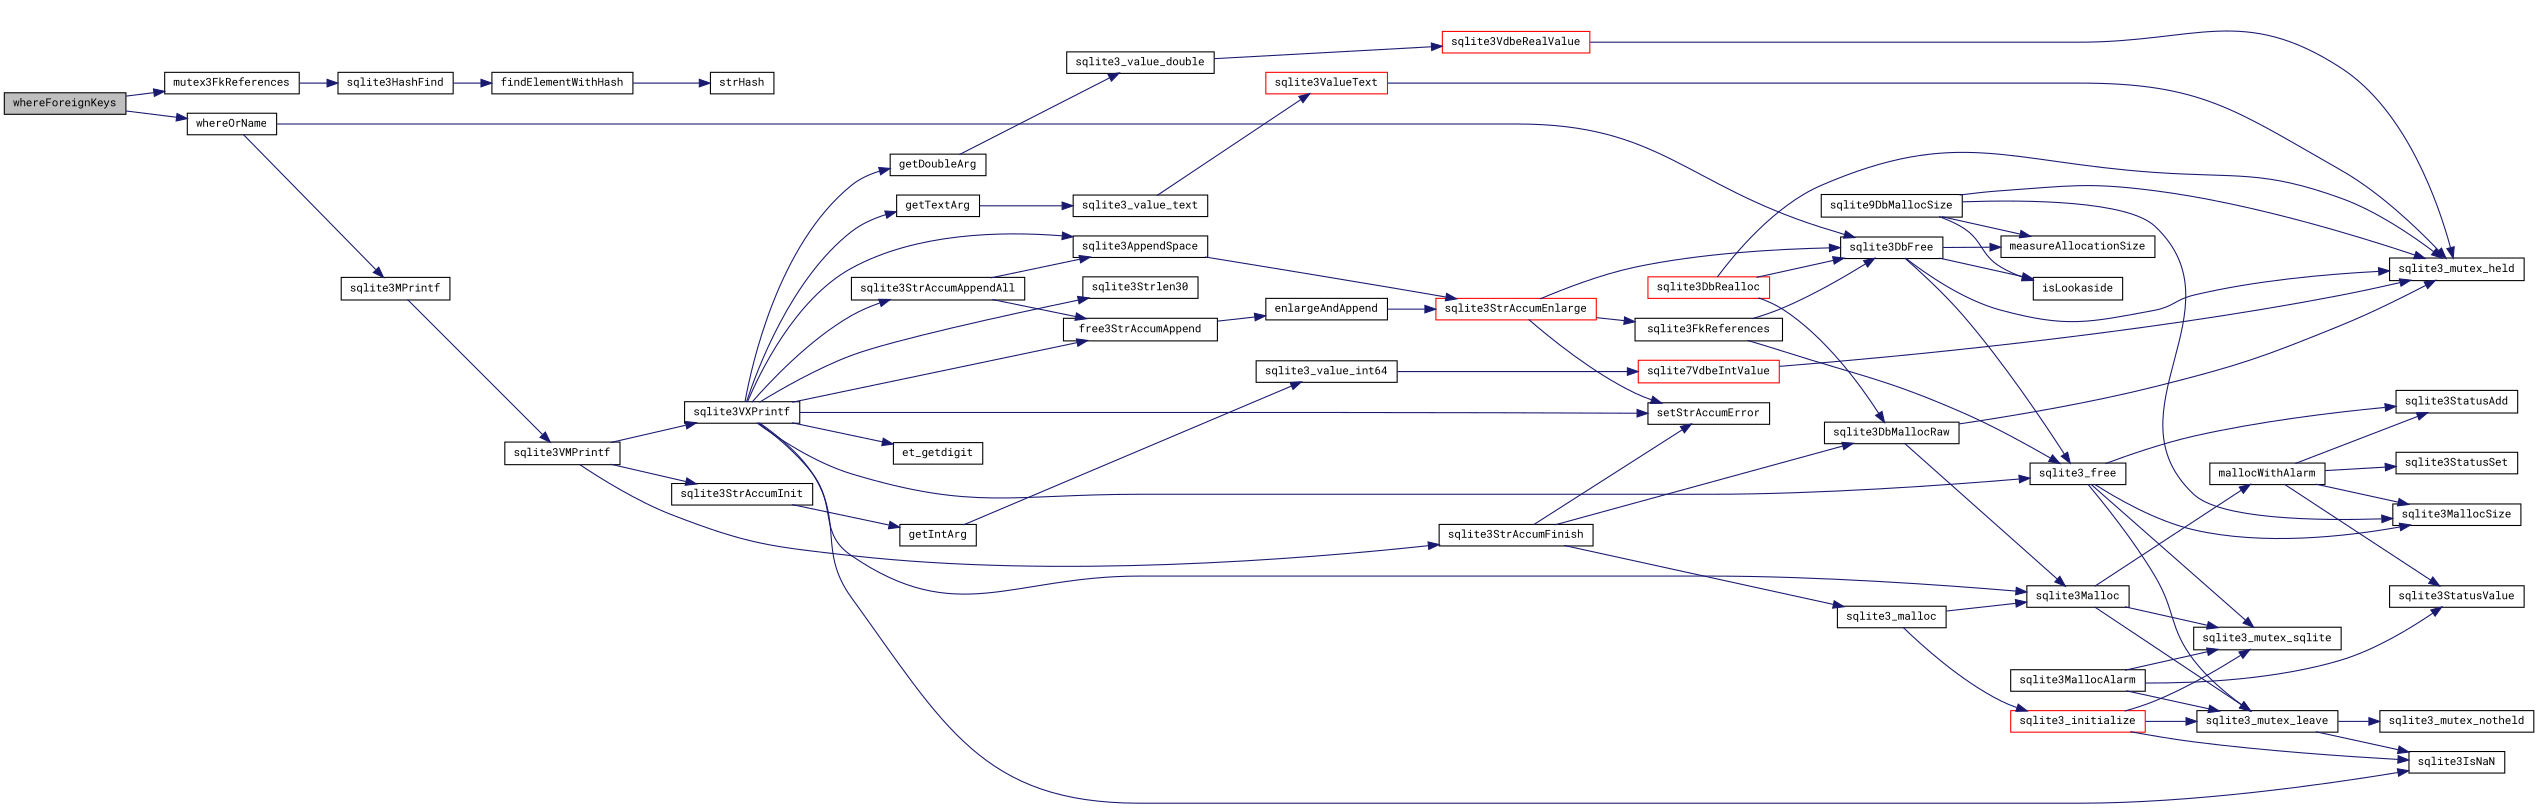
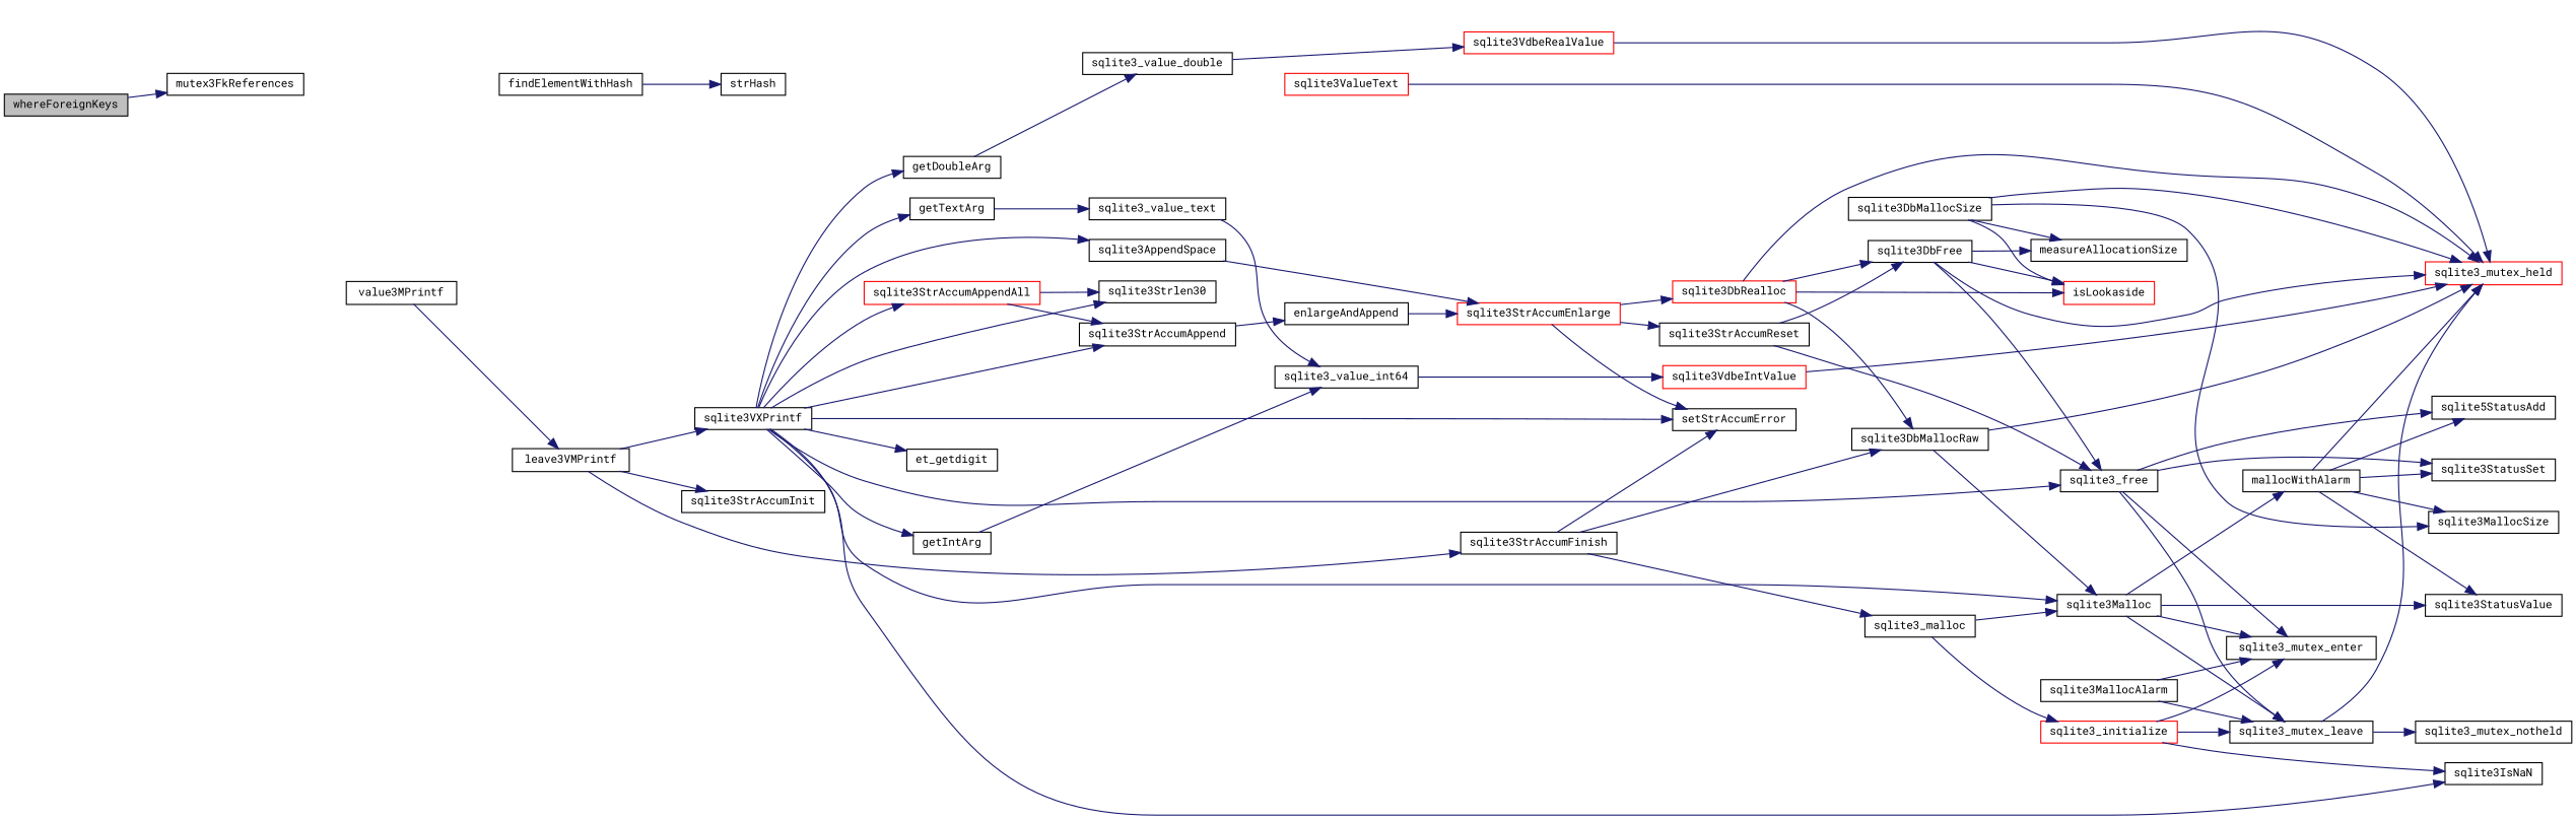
  digraph {
    fontname="Roboto Mono"
    rankdir=LR
    node [color=black fillcolor=white fontname="Roboto Mono" fontsize=10 shape=record style=filled]
    edge [color=midnightblue fontname="Roboto Mono" fontsize=10 labelfontname=FreeSans labelfontsize=10 style=solid]
    n1 [fillcolor=grey75 fontcolor=black height=0.2 label=whereForeignKeys width=0.4]
    n2 [height=0.2 label=mutex3FkReferences width=0.4]
-   n3 [height=0.2 label=whereOrName width=0.4]
-   n4 [height=0.2 label=sqlite3HashFind width=0.4]
-   n5 [height=0.2 label=sqlite3MPrintf width=0.4]
+   n5 [height=0.2 label=value3MPrintf width=0.4]
    n6 [height=0.2 label=sqlite3DbFree width=0.4]
    n7 [height=0.2 label=findElementWithHash width=0.4]
    n8 [height=0.2 label=strHash width=0.4]
-   n9 [height=0.2 label=sqlite3VMPrintf width=0.4]
+   n9 [height=0.2 label=leave3VMPrintf width=0.4]
    n10 [height=0.2 label=sqlite3_free width=0.4]
-   n11 [height=0.2 label=sqlite3_mutex_held width=0.4]
+   n11 [color=red height=0.2 label=sqlite3_mutex_held width=0.4]
    n12 [height=0.2 label=measureAllocationSize width=0.4]
-   n13 [height=0.2 label=isLookaside width=0.4]
+   n13 [color=red height=0.2 label=isLookaside width=0.4]
    n14 [height=0.2 label=sqlite3StrAccumInit width=0.4]
    n15 [height=0.2 label=sqlite3VXPrintf width=0.4]
    n16 [height=0.2 label=sqlite3StrAccumFinish width=0.4]
-   n17 [height=0.2 label=free3StrAccumAppend width=0.4]
+   n17 [height=0.2 label=sqlite3StrAccumAppend width=0.4]
    n18 [height=0.2 label=setStrAccumError width=0.4]
    n19 [height=0.2 label=sqlite3Malloc width=0.4]
    n20 [height=0.2 label=getIntArg width=0.4]
    n21 [height=0.2 label=getDoubleArg width=0.4]
    n22 [height=0.2 label=sqlite3IsNaN width=0.4]
    n23 [height=0.2 label=sqlite3Strlen30 width=0.4]
    n24 [height=0.2 label=et_getdigit width=0.4]
    n25 [height=0.2 label=getTextArg width=0.4]
-   n26 [height=0.2 label=sqlite3StrAccumAppendAll width=0.4]
+   n26 [color=red height=0.2 label=sqlite3StrAccumAppendAll width=0.4]
    n27 [height=0.2 label=sqlite3AppendSpace width=0.4]
    n28 [height=0.2 label=sqlite3DbMallocRaw width=0.4]
    n29 [height=0.2 label=sqlite3_malloc width=0.4]
    n30 [height=0.2 label=enlargeAndAppend width=0.4]
    n31 [height=0.2 label=sqlite3MallocSize width=0.4]
-   n32 [height=0.2 label=sqlite3_mutex_sqlite width=0.4]
-   n33 [height=0.2 label=sqlite3StatusAdd width=0.4]
+   n32 [height=0.2 label=sqlite3_mutex_enter width=0.4]
+   n33 [height=0.2 label=sqlite5StatusAdd width=0.4]
    n34 [height=0.2 label=sqlite3_mutex_leave width=0.4]
    n35 [height=0.2 label=mallocWithAlarm width=0.4]
    n36 [height=0.2 label=sqlite3_value_int64 width=0.4]
    n37 [height=0.2 label=sqlite3_value_double width=0.4]
    n38 [height=0.2 label=sqlite3_value_text width=0.4]
    n39 [color=red height=0.2 label=sqlite3StrAccumEnlarge width=0.4]
-   n40 [height=0.2 label=sqlite3FkReferences width=0.4]
+   n40 [height=0.2 label=sqlite3StrAccumReset width=0.4]
    n41 [color=red height=0.2 label=sqlite3DbRealloc width=0.4]
-   n42 [height=0.2 label=sqlite9DbMallocSize width=0.4]
+   n42 [height=0.2 label=sqlite3DbMallocSize width=0.4]
    n43 [height=0.2 label=sqlite3_mutex_notheld width=0.4]
    n44 [height=0.2 label=sqlite3StatusSet width=0.4]
    n45 [height=0.2 label=sqlite3StatusValue width=0.4]
    n46 [height=0.2 label=sqlite3MallocAlarm width=0.4]
-   n47 [color=red height=0.2 label=sqlite7VdbeIntValue width=0.4]
+   n47 [color=red height=0.2 label=sqlite3VdbeIntValue width=0.4]
    n48 [color=red height=0.2 label=sqlite3VdbeRealValue width=0.4]
    n49 [color=red height=0.2 label=sqlite3ValueText width=0.4]
    n50 [color=red height=0.2 label=sqlite3_initialize width=0.4]
    n1 -> n2
-   n1 -> n3
-   n2 -> n4
-   n3 -> n5
-   n3 -> n6
-   n4 -> n7
    n5 -> n9
    n6 -> n10
    n6 -> n11
    n6 -> n12
    n6 -> n13
    n7 -> n8
    n9 -> n14
    n9 -> n15
    n9 -> n16
-   n10 -> n31
+   n10 -> n44
    n10 -> n32
    n10 -> n33
    n10 -> n34
    n15 -> n10
    n15 -> n17
    n15 -> n18
    n15 -> n19
-   n14 -> n20
+   n15 -> n20
    n15 -> n21
    n15 -> n22
    n15 -> n23
    n15 -> n24
    n15 -> n25
    n15 -> n26
    n15 -> n27
    n16 -> n18
    n16 -> n28
    n16 -> n29
    n17 -> n30
    n19 -> n32
    n19 -> n34
    n19 -> n35
    n20 -> n36
    n21 -> n37
    n25 -> n38
    n26 -> n17
-   n26 -> n27
+   n26 -> n23
    n27 -> n39
    n28 -> n11
    n28 -> n19
    n29 -> n19
    n29 -> n50
    n30 -> n39
-   n34 -> n22
+   n34 -> n11
    n34 -> n43
+   n35 -> n11
    n35 -> n31
    n35 -> n33
    n35 -> n44
    n35 -> n45
    n36 -> n47
    n37 -> n48
-   n38 -> n49
+   n38 -> n36
    n39 -> n18
    n39 -> n40
-   n39 -> n6
+   n39 -> n41
    n40 -> n6
    n40 -> n10
    n41 -> n6
    n41 -> n11
+   n41 -> n13
    n41 -> n28
    n42 -> n11
    n42 -> n12
    n42 -> n13
    n42 -> n31
    n46 -> n32
    n46 -> n34
-   n46 -> n45
+   n19 -> n45
    n47 -> n11
    n48 -> n11
    n49 -> n11
    n50 -> n22
    n50 -> n32
    n50 -> n34
  }
